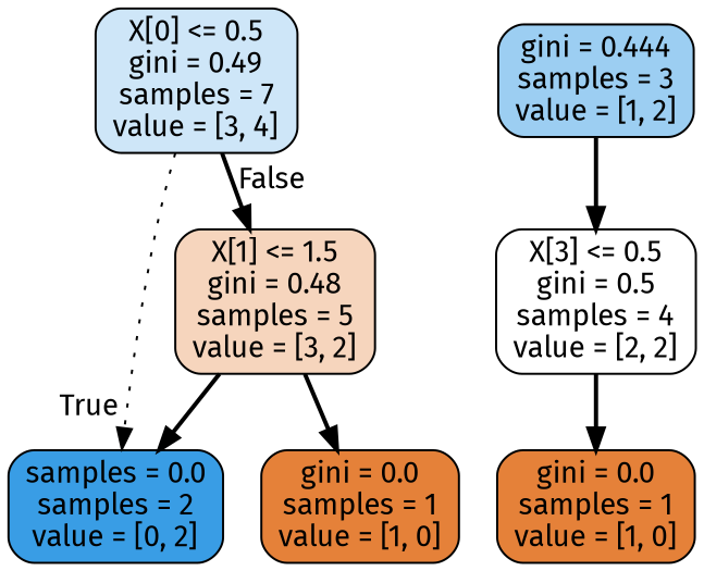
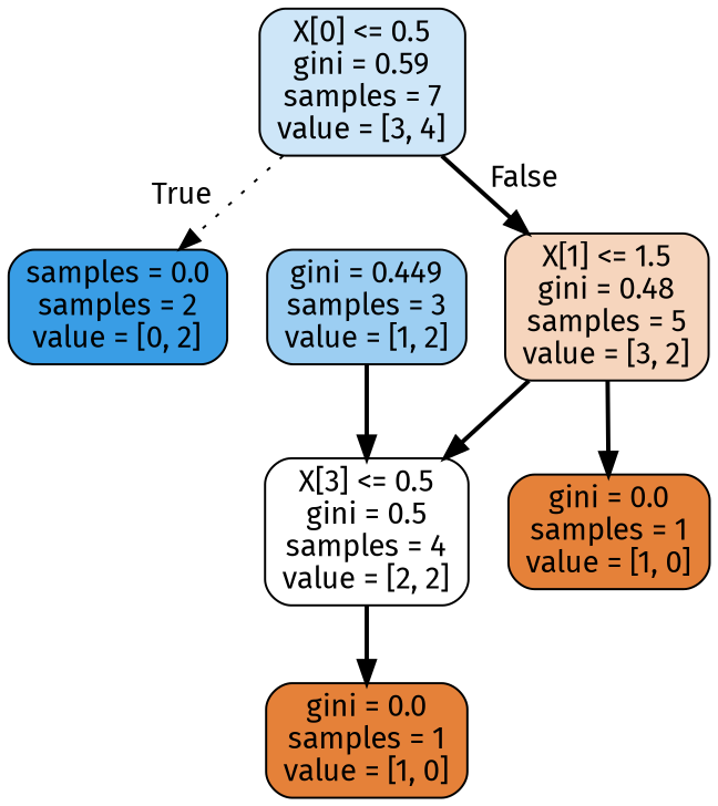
  digraph {
    fontname="Fira Sans"
    node [color=black fillcolor="#e58139" fontname="Fira Sans" shape=box style="filled, rounded"]
    edge [fontname="Fira Sans" style=bold]
-   n1 [fillcolor="#cee6f8" label="X[0] <= 0.5\ngini = 0.49\nsamples = 7\nvalue = [3, 4]"]
+   n1 [fillcolor="#cee6f8" label="X[0] <= 0.5\ngini = 0.59\nsamples = 7\nvalue = [3, 4]"]
    n2 [fillcolor="#399de5" label="samples = 0.0\nsamples = 2\nvalue = [0, 2]"]
    n3 [fillcolor="#f6d5bd" label="X[1] <= 1.5\ngini = 0.48\nsamples = 5\nvalue = [3, 2]"]
    n4 [fillcolor="#ffffff" label="X[3] <= 0.5\ngini = 0.5\nsamples = 4\nvalue = [2, 2]"]
    n5 [label="gini = 0.0\nsamples = 1\nvalue = [1, 0]"]
    n6 [label="gini = 0.0\nsamples = 1\nvalue = [1, 0]"]
-   n7 [fillcolor="#9ccef2" label="gini = 0.444\nsamples = 3\nvalue = [1, 2]"]
+   n7 [fillcolor="#9ccef2" label="gini = 0.449\nsamples = 3\nvalue = [1, 2]"]
    n1 -> n2 [headlabel=True labelangle=45 labeldistance=2.5 style=dotted]
    n1 -> n3 [headlabel=False labelangle=-45 labeldistance=2.5]
-   n3 -> n2
+   n3 -> n4
    n3 -> n5
    n4 -> n6
    n7 -> n4
  }
